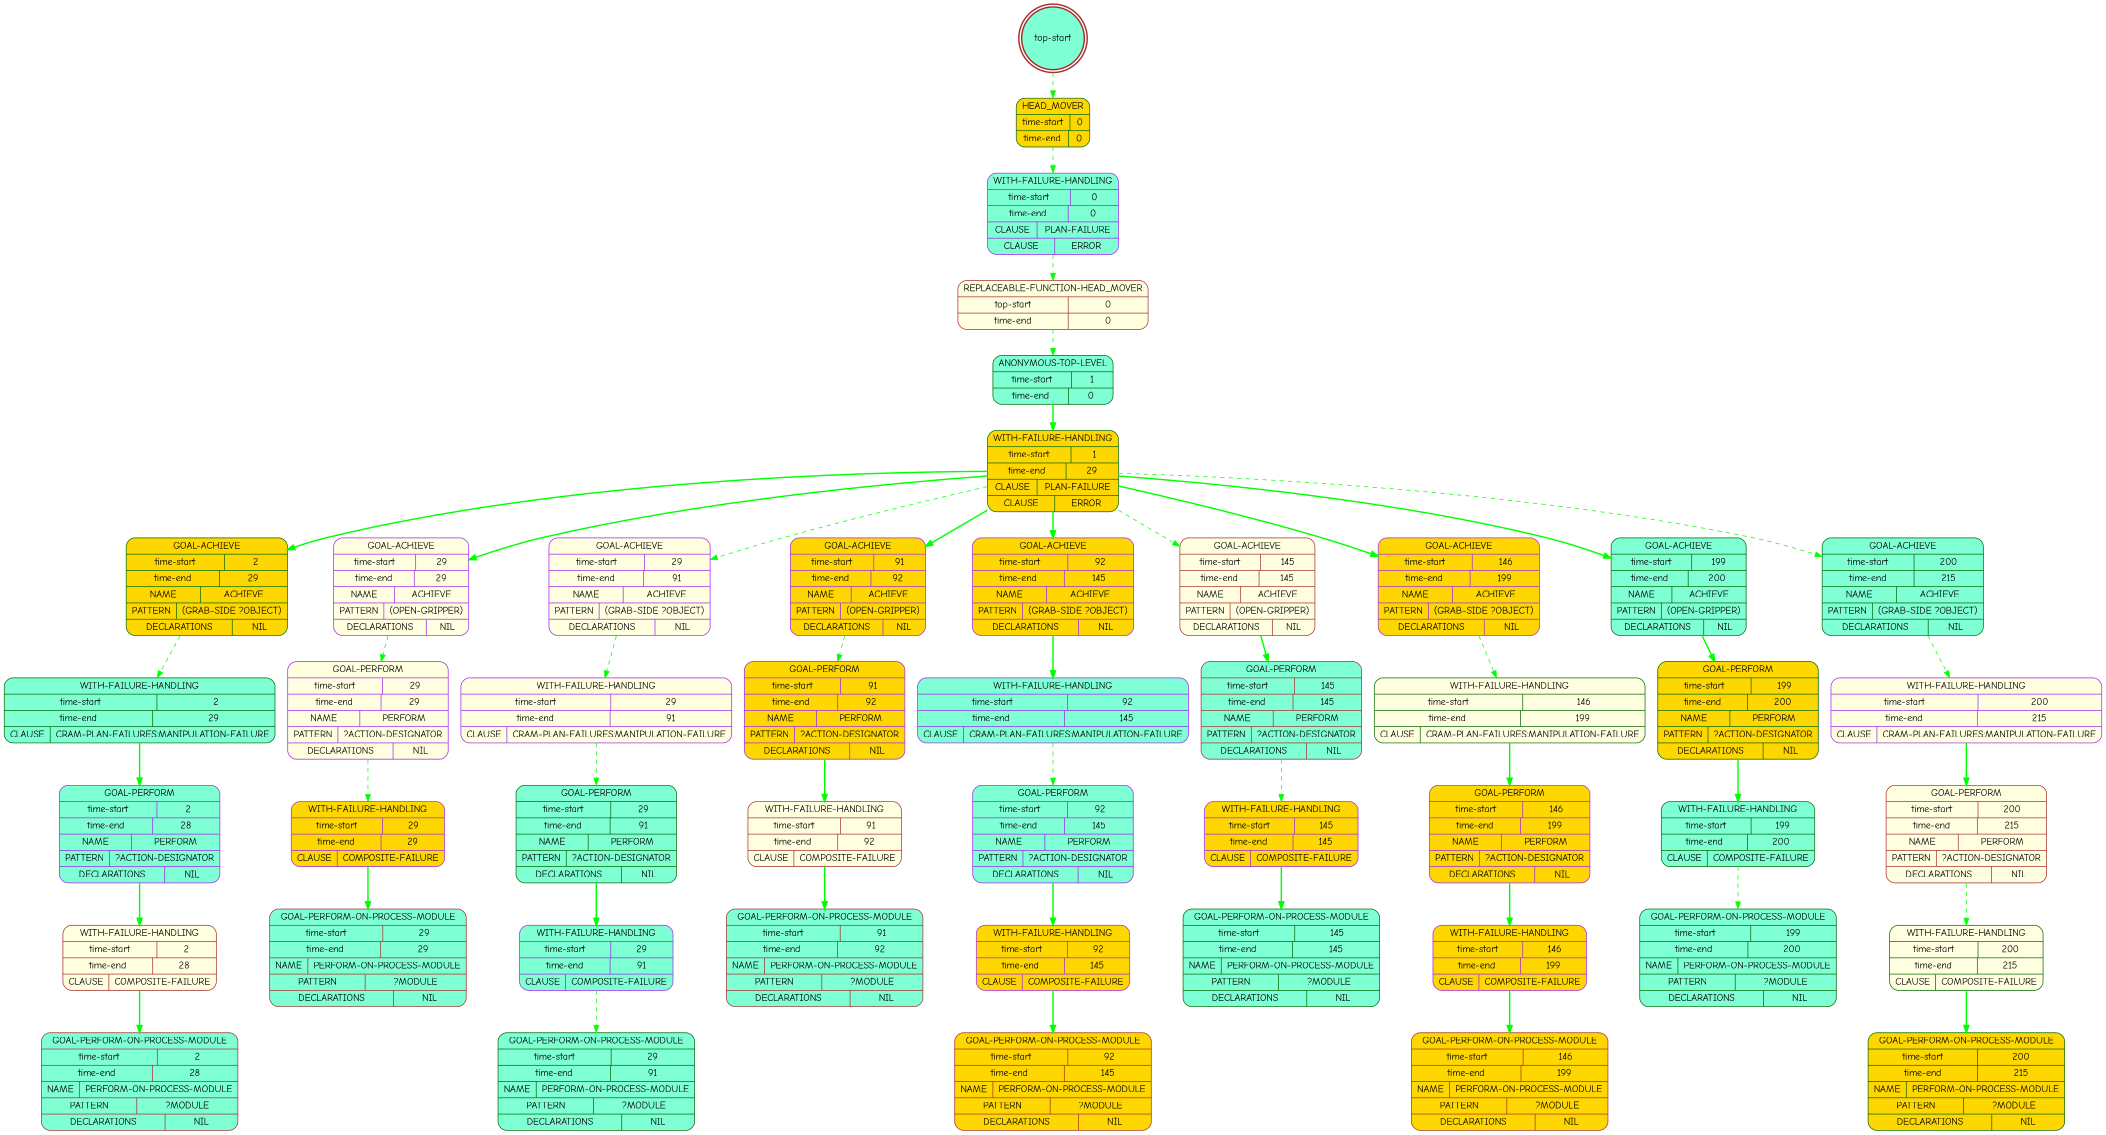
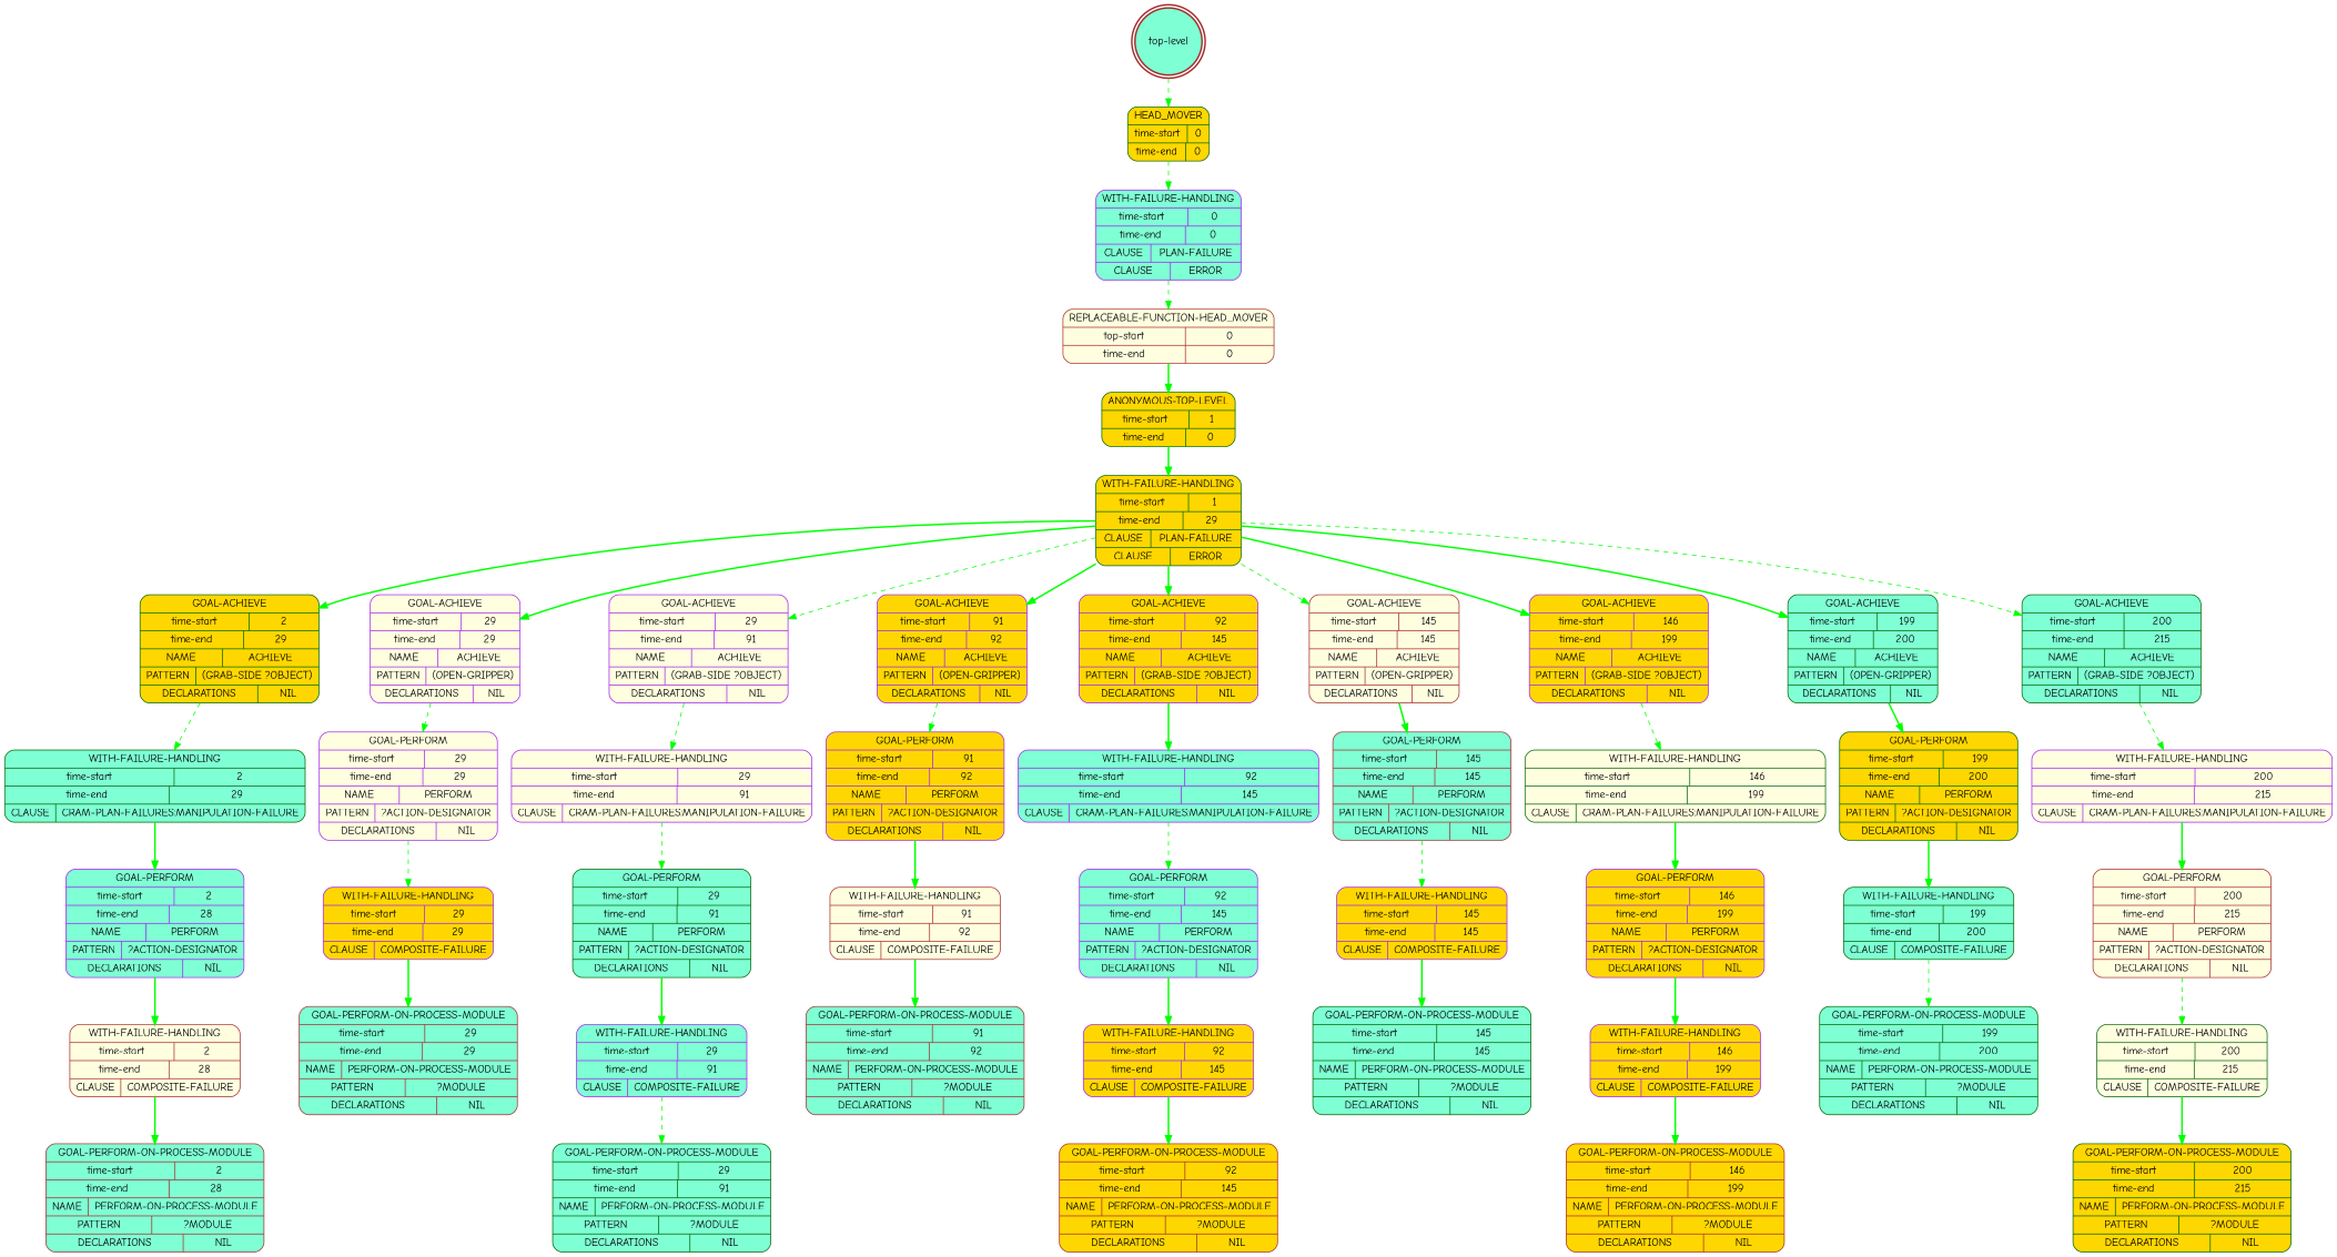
  digraph {
    fontname="Comic Neue"
    node [color=purple fillcolor=aquamarine fontname="Comic Neue" shape=Mrecord style=filled]
    edge [color=green fontname="Comic Neue" style=bold]
-   n1 [color=brown label="top-start" shape=doublecircle style="bold,filled"]
+   n1 [color=brown label="top-level" shape=doublecircle style="bold,filled"]
    n2 [color=darkgreen fillcolor=gold label="{HEAD_MOVER|{time-start | 0}|{time-end | 0}}"]
    n3 [label="{WITH-FAILURE-HANDLING|{time-start | 0}|{time-end | 0}|{CLAUSE | PLAN-FAILURE}|{CLAUSE | ERROR}}"]
    n4 [color=brown fillcolor=lightyellow label="{REPLACEABLE-FUNCTION-HEAD_MOVER|{top-start | 0}|{time-end | 0}}"]
-   n5 [color=darkgreen label="{ANONYMOUS-TOP-LEVEL|{time-start | 1}|{time-end | 0}}"]
+   n5 [color=darkgreen fillcolor=gold label="{ANONYMOUS-TOP-LEVEL|{time-start | 1}|{time-end | 0}}"]
    n6 [color=darkgreen fillcolor=gold label="{WITH-FAILURE-HANDLING|{time-start | 1}|{time-end | 29}|{CLAUSE | PLAN-FAILURE}|{CLAUSE | ERROR}}"]
    n7 [color=darkgreen fillcolor=gold label="{GOAL-ACHIEVE|{time-start | 2}|{time-end | 29}|{NAME | ACHIEVE}|{PATTERN | (GRAB-SIDE ?OBJECT)}|{DECLARATIONS | NIL}}"]
    n8 [fillcolor=lightyellow label="{GOAL-ACHIEVE|{time-start | 29}|{time-end | 29}|{NAME | ACHIEVE}|{PATTERN | (OPEN-GRIPPER)}|{DECLARATIONS | NIL}}"]
    n9 [fillcolor=lightyellow label="{GOAL-ACHIEVE|{time-start | 29}|{time-end | 91}|{NAME | ACHIEVE}|{PATTERN | (GRAB-SIDE ?OBJECT)}|{DECLARATIONS | NIL}}"]
    n10 [fillcolor=gold label="{GOAL-ACHIEVE|{time-start | 91}|{time-end | 92}|{NAME | ACHIEVE}|{PATTERN | (OPEN-GRIPPER)}|{DECLARATIONS | NIL}}"]
    n11 [fillcolor=gold label="{GOAL-ACHIEVE|{time-start | 92}|{time-end | 145}|{NAME | ACHIEVE}|{PATTERN | (GRAB-SIDE ?OBJECT)}|{DECLARATIONS | NIL}}"]
    n12 [color=brown fillcolor=lightyellow label="{GOAL-ACHIEVE|{time-start | 145}|{time-end | 145}|{NAME | ACHIEVE}|{PATTERN | (OPEN-GRIPPER)}|{DECLARATIONS | NIL}}"]
    n13 [fillcolor=gold label="{GOAL-ACHIEVE|{time-start | 146}|{time-end | 199}|{NAME | ACHIEVE}|{PATTERN | (GRAB-SIDE ?OBJECT)}|{DECLARATIONS | NIL}}"]
    n14 [color=darkgreen label="{GOAL-ACHIEVE|{time-start | 199}|{time-end | 200}|{NAME | ACHIEVE}|{PATTERN | (OPEN-GRIPPER)}|{DECLARATIONS | NIL}}"]
    n15 [color=darkgreen label="{GOAL-ACHIEVE|{time-start | 200}|{time-end | 215}|{NAME | ACHIEVE}|{PATTERN | (GRAB-SIDE ?OBJECT)}|{DECLARATIONS | NIL}}"]
    n16 [color=darkgreen label="{WITH-FAILURE-HANDLING|{time-start | 2}|{time-end | 29}|{CLAUSE | CRAM-PLAN-FAILURES:MANIPULATION-FAILURE}}"]
    n17 [fillcolor=lightyellow label="{GOAL-PERFORM|{time-start | 29}|{time-end | 29}|{NAME | PERFORM}|{PATTERN | ?ACTION-DESIGNATOR}|{DECLARATIONS | NIL}}"]
    n18 [fillcolor=lightyellow label="{WITH-FAILURE-HANDLING|{time-start | 29}|{time-end | 91}|{CLAUSE | CRAM-PLAN-FAILURES:MANIPULATION-FAILURE}}"]
    n19 [fillcolor=gold label="{GOAL-PERFORM|{time-start | 91}|{time-end | 92}|{NAME | PERFORM}|{PATTERN | ?ACTION-DESIGNATOR}|{DECLARATIONS | NIL}}"]
    n20 [label="{WITH-FAILURE-HANDLING|{time-start | 92}|{time-end | 145}|{CLAUSE | CRAM-PLAN-FAILURES:MANIPULATION-FAILURE}}"]
    n21 [color=brown label="{GOAL-PERFORM|{time-start | 145}|{time-end | 145}|{NAME | PERFORM}|{PATTERN | ?ACTION-DESIGNATOR}|{DECLARATIONS | NIL}}"]
    n22 [color=darkgreen fillcolor=lightyellow label="{WITH-FAILURE-HANDLING|{time-start | 146}|{time-end | 199}|{CLAUSE | CRAM-PLAN-FAILURES:MANIPULATION-FAILURE}}"]
    n23 [color=darkgreen fillcolor=gold label="{GOAL-PERFORM|{time-start | 199}|{time-end | 200}|{NAME | PERFORM}|{PATTERN | ?ACTION-DESIGNATOR}|{DECLARATIONS | NIL}}"]
    n24 [fillcolor=lightyellow label="{WITH-FAILURE-HANDLING|{time-start | 200}|{time-end | 215}|{CLAUSE | CRAM-PLAN-FAILURES:MANIPULATION-FAILURE}}"]
    n25 [label="{GOAL-PERFORM|{time-start | 2}|{time-end | 28}|{NAME | PERFORM}|{PATTERN | ?ACTION-DESIGNATOR}|{DECLARATIONS | NIL}}"]
    n26 [color=brown fillcolor=lightyellow label="{WITH-FAILURE-HANDLING|{time-start | 2}|{time-end | 28}|{CLAUSE | COMPOSITE-FAILURE}}"]
    n27 [color=brown label="{GOAL-PERFORM-ON-PROCESS-MODULE|{time-start | 2}|{time-end | 28}|{NAME | PERFORM-ON-PROCESS-MODULE}|{PATTERN | ?MODULE}|{DECLARATIONS | NIL}}"]
    n28 [fillcolor=gold label="{WITH-FAILURE-HANDLING|{time-start | 29}|{time-end | 29}|{CLAUSE | COMPOSITE-FAILURE}}"]
    n29 [color=brown label="{GOAL-PERFORM-ON-PROCESS-MODULE|{time-start | 29}|{time-end | 29}|{NAME | PERFORM-ON-PROCESS-MODULE}|{PATTERN | ?MODULE}|{DECLARATIONS | NIL}}"]
    n30 [color=darkgreen label="{GOAL-PERFORM|{time-start | 29}|{time-end | 91}|{NAME | PERFORM}|{PATTERN | ?ACTION-DESIGNATOR}|{DECLARATIONS | NIL}}"]
    n31 [label="{WITH-FAILURE-HANDLING|{time-start | 29}|{time-end | 91}|{CLAUSE | COMPOSITE-FAILURE}}"]
    n32 [color=darkgreen label="{GOAL-PERFORM-ON-PROCESS-MODULE|{time-start | 29}|{time-end | 91}|{NAME | PERFORM-ON-PROCESS-MODULE}|{PATTERN | ?MODULE}|{DECLARATIONS | NIL}}"]
    n33 [color=brown fillcolor=lightyellow label="{WITH-FAILURE-HANDLING|{time-start | 91}|{time-end | 92}|{CLAUSE | COMPOSITE-FAILURE}}"]
    n34 [color=brown label="{GOAL-PERFORM-ON-PROCESS-MODULE|{time-start | 91}|{time-end | 92}|{NAME | PERFORM-ON-PROCESS-MODULE}|{PATTERN | ?MODULE}|{DECLARATIONS | NIL}}"]
    n35 [label="{GOAL-PERFORM|{time-start | 92}|{time-end | 145}|{NAME | PERFORM}|{PATTERN | ?ACTION-DESIGNATOR}|{DECLARATIONS | NIL}}"]
    n36 [fillcolor=gold label="{WITH-FAILURE-HANDLING|{time-start | 92}|{time-end | 145}|{CLAUSE | COMPOSITE-FAILURE}}"]
    n37 [color=brown fillcolor=gold label="{GOAL-PERFORM-ON-PROCESS-MODULE|{time-start | 92}|{time-end | 145}|{NAME | PERFORM-ON-PROCESS-MODULE}|{PATTERN | ?MODULE}|{DECLARATIONS | NIL}}"]
    n38 [fillcolor=gold label="{WITH-FAILURE-HANDLING|{time-start | 145}|{time-end | 145}|{CLAUSE | COMPOSITE-FAILURE}}"]
    n39 [color=darkgreen label="{GOAL-PERFORM-ON-PROCESS-MODULE|{time-start | 145}|{time-end | 145}|{NAME | PERFORM-ON-PROCESS-MODULE}|{PATTERN | ?MODULE}|{DECLARATIONS | NIL}}"]
    n40 [fillcolor=gold label="{GOAL-PERFORM|{time-start | 146}|{time-end | 199}|{NAME | PERFORM}|{PATTERN | ?ACTION-DESIGNATOR}|{DECLARATIONS | NIL}}"]
    n41 [fillcolor=gold label="{WITH-FAILURE-HANDLING|{time-start | 146}|{time-end | 199}|{CLAUSE | COMPOSITE-FAILURE}}"]
    n42 [color=brown fillcolor=gold label="{GOAL-PERFORM-ON-PROCESS-MODULE|{time-start | 146}|{time-end | 199}|{NAME | PERFORM-ON-PROCESS-MODULE}|{PATTERN | ?MODULE}|{DECLARATIONS | NIL}}"]
    n43 [color=darkgreen label="{WITH-FAILURE-HANDLING|{time-start | 199}|{time-end | 200}|{CLAUSE | COMPOSITE-FAILURE}}"]
    n44 [color=darkgreen label="{GOAL-PERFORM-ON-PROCESS-MODULE|{time-start | 199}|{time-end | 200}|{NAME | PERFORM-ON-PROCESS-MODULE}|{PATTERN | ?MODULE}|{DECLARATIONS | NIL}}"]
    n45 [color=brown fillcolor=lightyellow label="{GOAL-PERFORM|{time-start | 200}|{time-end | 215}|{NAME | PERFORM}|{PATTERN | ?ACTION-DESIGNATOR}|{DECLARATIONS | NIL}}"]
    n46 [color=darkgreen fillcolor=lightyellow label="{WITH-FAILURE-HANDLING|{time-start | 200}|{time-end | 215}|{CLAUSE | COMPOSITE-FAILURE}}"]
    n47 [color=darkgreen fillcolor=gold label="{GOAL-PERFORM-ON-PROCESS-MODULE|{time-start | 200}|{time-end | 215}|{NAME | PERFORM-ON-PROCESS-MODULE}|{PATTERN | ?MODULE}|{DECLARATIONS | NIL}}"]
    n1 -> n2 [style=dashed]
    n2 -> n3 [style=dashed]
    n3 -> n4 [style=dashed]
-   n4 -> n5 [style=dashed]
+   n4 -> n5
    n5 -> n6
    n6 -> n7
    n6 -> n8
    n6 -> n9 [style=dashed]
    n6 -> n10
    n6 -> n11
    n6 -> n12 [style=dashed]
    n6 -> n13
    n6 -> n14
    n6 -> n15 [style=dashed]
    n7 -> n16 [style=dashed]
    n8 -> n17 [style=dashed]
    n9 -> n18 [style=dashed]
    n10 -> n19 [style=dashed]
    n11 -> n20
    n12 -> n21
    n13 -> n22 [style=dashed]
    n14 -> n23
    n15 -> n24 [style=dashed]
    n16 -> n25
    n17 -> n28 [style=dashed]
    n18 -> n30 [style=dashed]
    n19 -> n33
    n20 -> n35 [style=dashed]
    n21 -> n38 [style=dashed]
    n22 -> n40
    n23 -> n43
    n24 -> n45
    n25 -> n26
    n26 -> n27
    n28 -> n29
    n30 -> n31
    n31 -> n32 [style=dashed]
    n33 -> n34
    n35 -> n36
    n36 -> n37
    n38 -> n39
    n40 -> n41
    n41 -> n42
    n43 -> n44 [style=dashed]
    n45 -> n46 [style=dashed]
    n46 -> n47
  }
